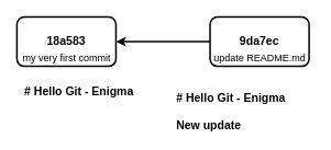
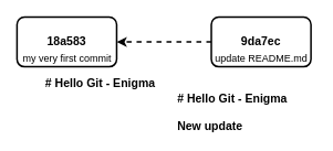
  <mxCell id="0" />
  <mxCell id="1" parent="0" />
  <mxCell id="2" value="&lt;font color=&quot;#000000&quot; style=&quot;font-size: 14px&quot;&gt;&lt;b&gt;9da7ec&lt;/b&gt;&lt;/font&gt;" style="rounded=1;whiteSpace=wrap;html=1;fillColor=none;strokeColor=#000000;strokeWidth=2;" vertex="1" parent="1"><mxGeometry x="254" y="20" width="120" height="60" as="geometry" /></mxCell>
  <mxCell id="3" value="&lt;font color=&quot;#000000&quot; style=&quot;font-size: 14px&quot;&gt;&lt;b&gt;18a583&lt;/b&gt;&lt;/font&gt;" style="rounded=1;whiteSpace=wrap;html=1;strokeColor=#000000;strokeWidth=2;fillColor=none;" vertex="1" parent="1"><mxGeometry x="20" y="20" width="120" height="60" as="geometry" /></mxCell>
- <mxCell id="4" value="" style="endArrow=classic;html=1;entryX=1;entryY=0.5;entryDx=0;entryDy=0;exitX=0;exitY=0.5;exitDx=0;exitDy=0;strokeWidth=2;strokeColor=#000000;" edge="1" parent="1" source="2" target="3"><mxGeometry width="50" height="50" relative="1" as="geometry"><mxPoint x="210" y="80" as="sourcePoint" /><mxPoint x="280" y="30" as="targetPoint" /></mxGeometry></mxCell>
- <mxCell id="5" value="&lt;font color=&quot;#000000&quot; style=&quot;font-size: 14px&quot;&gt;&lt;b&gt;# Hello Git - Enigma&lt;/b&gt;&lt;/font&gt;" style="text;html=1;align=center;verticalAlign=middle;resizable=0;points=[];autosize=1;strokeColor=none;fillColor=none;" vertex="1" parent="1"><mxGeometry x="20" y="100" width="150" height="20" as="geometry" /></mxCell>
+ <mxCell id="4" value="" style="endArrow=classic;html=1;entryX=1;entryY=0.5;entryDx=0;entryDy=0;exitX=0;exitY=0.5;exitDx=0;exitDy=0;strokeWidth=2;strokeColor=#000000;dashed=1;" edge="1" parent="1" source="2" target="3"><mxGeometry width="50" height="50" relative="1" as="geometry"><mxPoint x="210" y="80" as="sourcePoint" /><mxPoint x="280" y="30" as="targetPoint" /></mxGeometry></mxCell>
+ <mxCell id="5" value="&lt;font color=&quot;#000000&quot; style=&quot;font-size: 14px&quot;&gt;&lt;b&gt;# Hello Git - Enigma&lt;/b&gt;&lt;/font&gt;" style="text;html=1;align=center;verticalAlign=middle;resizable=0;points=[];autosize=1;strokeColor=none;fillColor=none;" vertex="1" parent="1"><mxGeometry x="45" y="90" width="150" height="20" as="geometry" /></mxCell>
  <mxCell id="6" value="&lt;div style=&quot;text-align: left&quot;&gt;&lt;b style=&quot;color: rgb(0 , 0 , 0) ; font-size: 14px&quot;&gt;# Hello Git - Enigma&lt;/b&gt;&lt;/div&gt;&lt;div style=&quot;text-align: left&quot;&gt;&lt;font color=&quot;#000000&quot;&gt;&lt;span style=&quot;font-size: 14px&quot;&gt;&lt;b&gt;&lt;br&gt;&lt;/b&gt;&lt;/span&gt;&lt;/font&gt;&lt;/div&gt;&lt;b style=&quot;color: rgb(0 , 0 , 0) ; font-size: 14px&quot;&gt;&lt;div style=&quot;text-align: left&quot;&gt;&lt;b&gt;New update&lt;/b&gt;&lt;/div&gt;&lt;/b&gt;" style="text;html=1;align=center;verticalAlign=middle;resizable=0;points=[];autosize=1;strokeColor=none;fillColor=none;" vertex="1" parent="1"><mxGeometry x="204" y="110" width="150" height="50" as="geometry" /></mxCell>
  <mxCell id="7" value="&lt;font color=&quot;#000000&quot;&gt;my very first commit&lt;/font&gt;" style="text;html=1;align=center;verticalAlign=middle;resizable=0;points=[];autosize=1;strokeColor=none;fillColor=none;" vertex="1" parent="1"><mxGeometry x="20" y="60" width="120" height="20" as="geometry" /></mxCell>
  <mxCell id="8" value="&lt;font color=&quot;#000000&quot;&gt;update README.md&lt;/font&gt;" style="text;html=1;align=center;verticalAlign=middle;resizable=0;points=[];autosize=1;strokeColor=none;fillColor=none;" vertex="1" parent="1"><mxGeometry x="249" y="60" width="130" height="20" as="geometry" /></mxCell>
